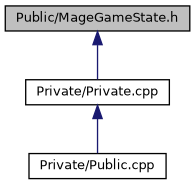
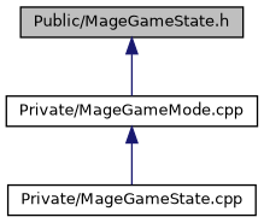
  digraph {
    node [color=black fillcolor=white fontname=Helvetica fontsize=10 shape=record style=filled]
    edge [color=midnightblue dir=back fontname=Helvetica fontsize=10 labelfontname=Helvetica labelfontsize=10 style=solid]
    n1 [fillcolor=grey75 fontcolor=black height=0.2 label="Public/MageGameState.h" width=0.4]
-   n2 [height=0.2 label="Private/Private.cpp" width=0.4]
-   n3 [height=0.2 label="Private/Public.cpp" width=0.4]
+   n2 [height=0.2 label="Private/MageGameMode.cpp" width=0.4]
+   n3 [height=0.2 label="Private/MageGameState.cpp" width=0.4]
    n1 -> n2
    n2 -> n3
  }
